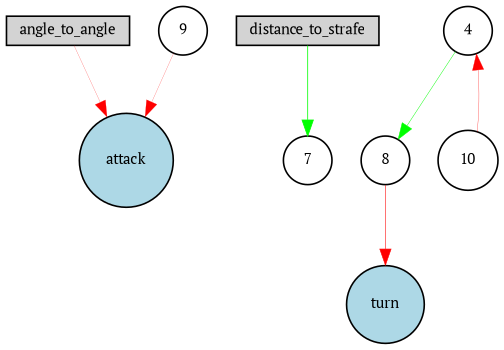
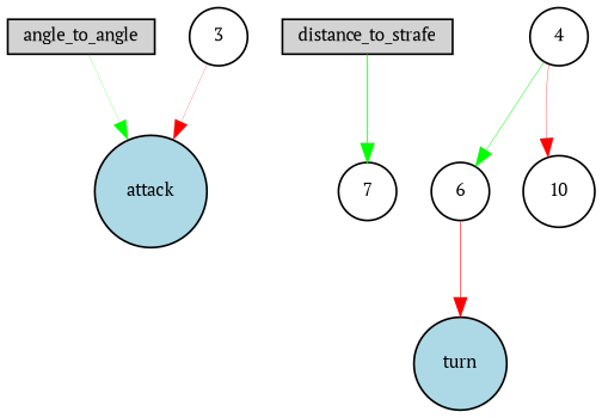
  digraph {
    fontname="PT Serif"
    node [fillcolor=white fontname="PT Serif" fontsize=9 shape=circle style=filled]
    edge [color=green fontname="PT Serif" style=solid]
    n1 [fillcolor=lightgray height=0.2 label=angle_to_angle shape=box width=0.2]
    attack [fillcolor=lightblue height=0.2 width=0.2]
    n3 [fillcolor=lightgray height=0.2 label=distance_to_strafe shape=box width=0.2]
    7 [height=0.2 width=0.2]
    turn [fillcolor=lightblue height=0.2 width=0.2]
    4 [height=0.2 width=0.2]
-   8 [height=0.2 width=0.2]
-   9 [height=0.2 width=0.2]
+   8 [height=0.2 width=0.2 label=6]
+   9 [height=0.2 width=0.2 label=3]
    10 [height=0.2 width=0.2]
-   n1 -> attack [color=red penwidth=0.114304516511]
+   n1 -> attack [penwidth=0.114304516511]
    n3 -> 7 [penwidth=0.484162150132]
    4 -> 8 [penwidth=0.273386273748]
    8 -> turn [color=red penwidth=0.343004638141]
    9 -> attack [color=red penwidth=0.114454392469]
-   10 -> 4 [color=red penwidth=0.181157323335]
+   4 -> 10 [color=red penwidth=0.181157323335]
  }
